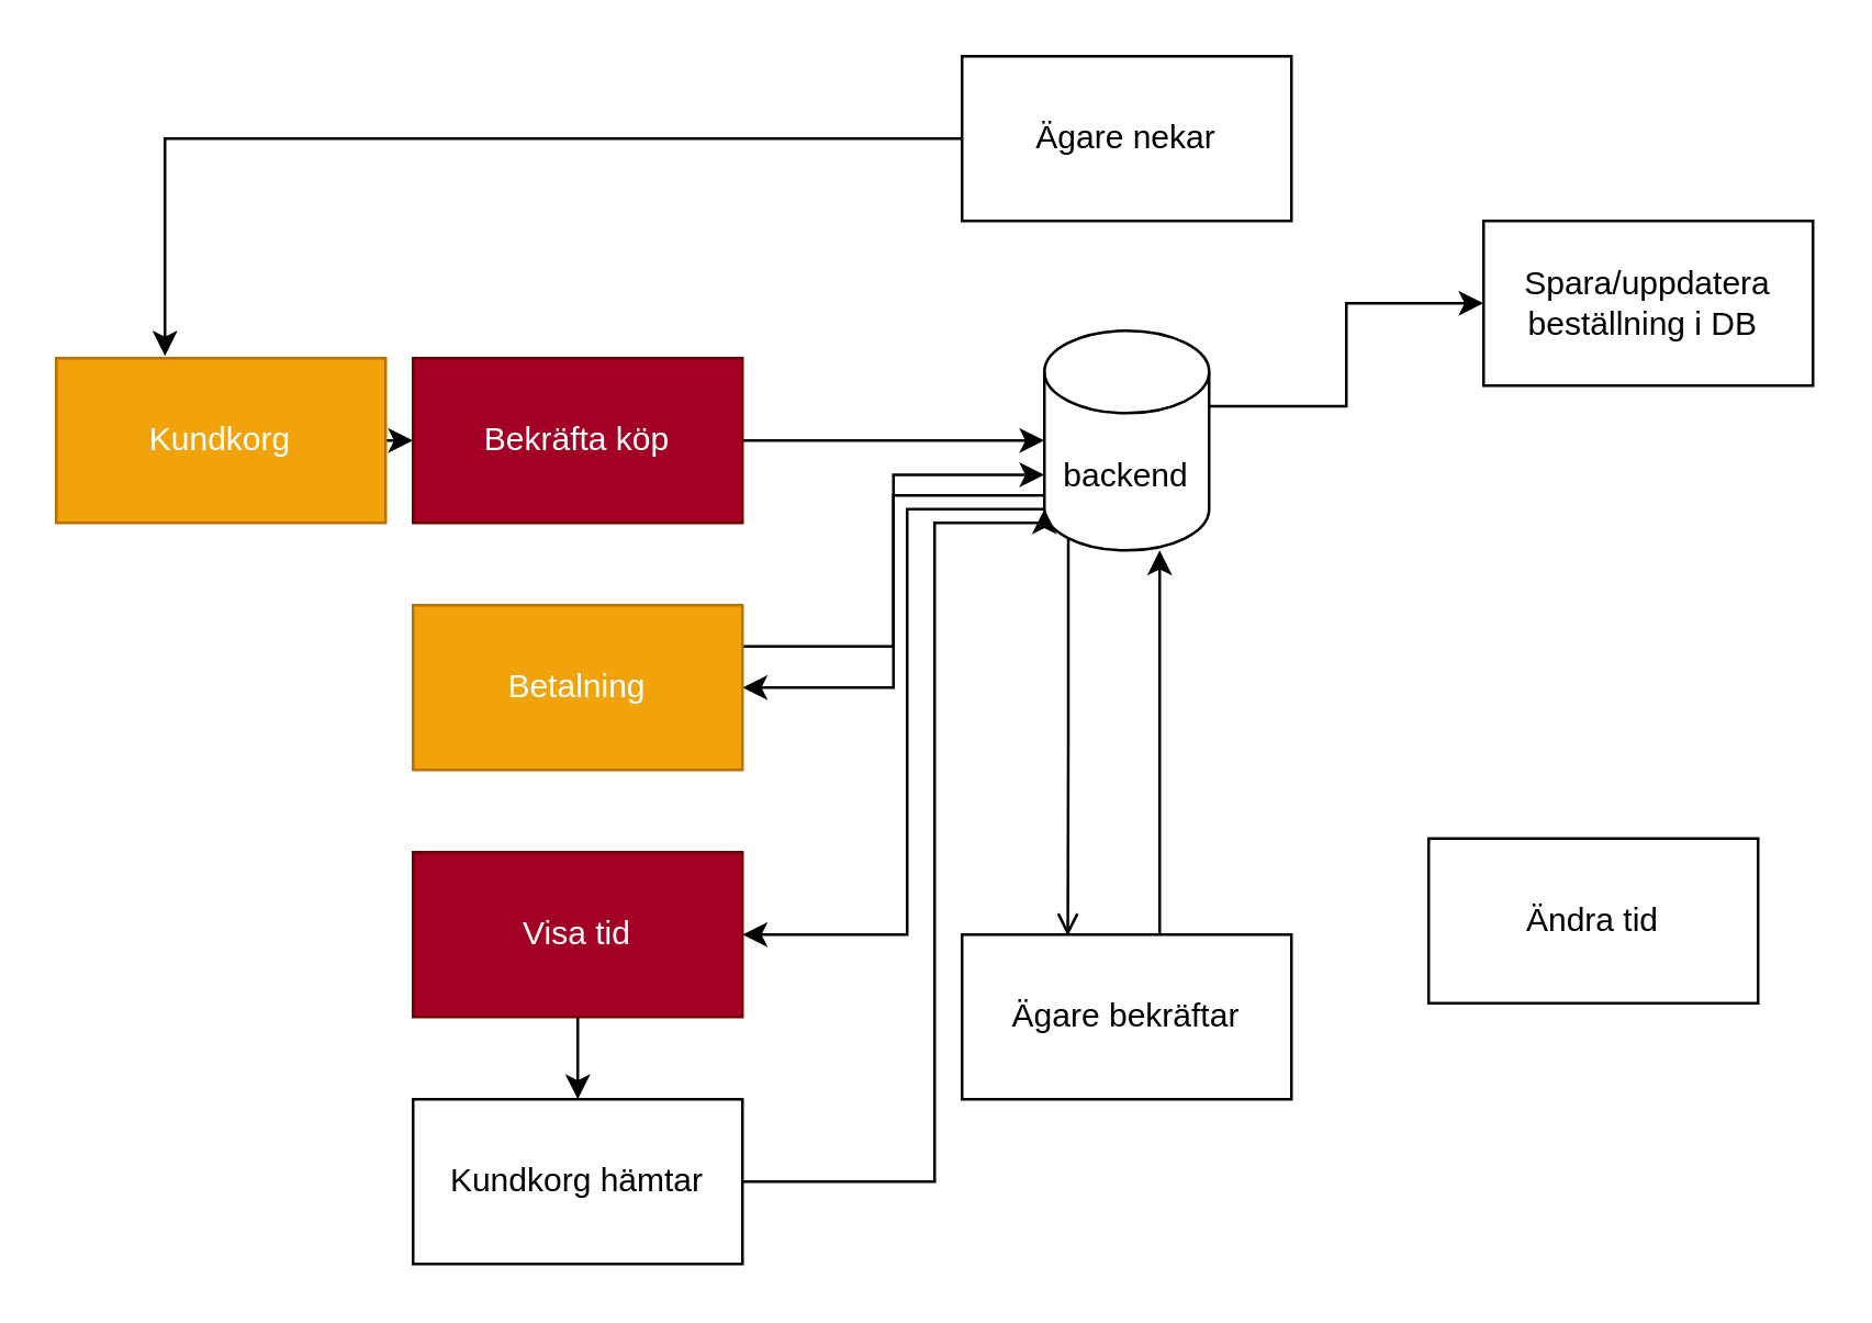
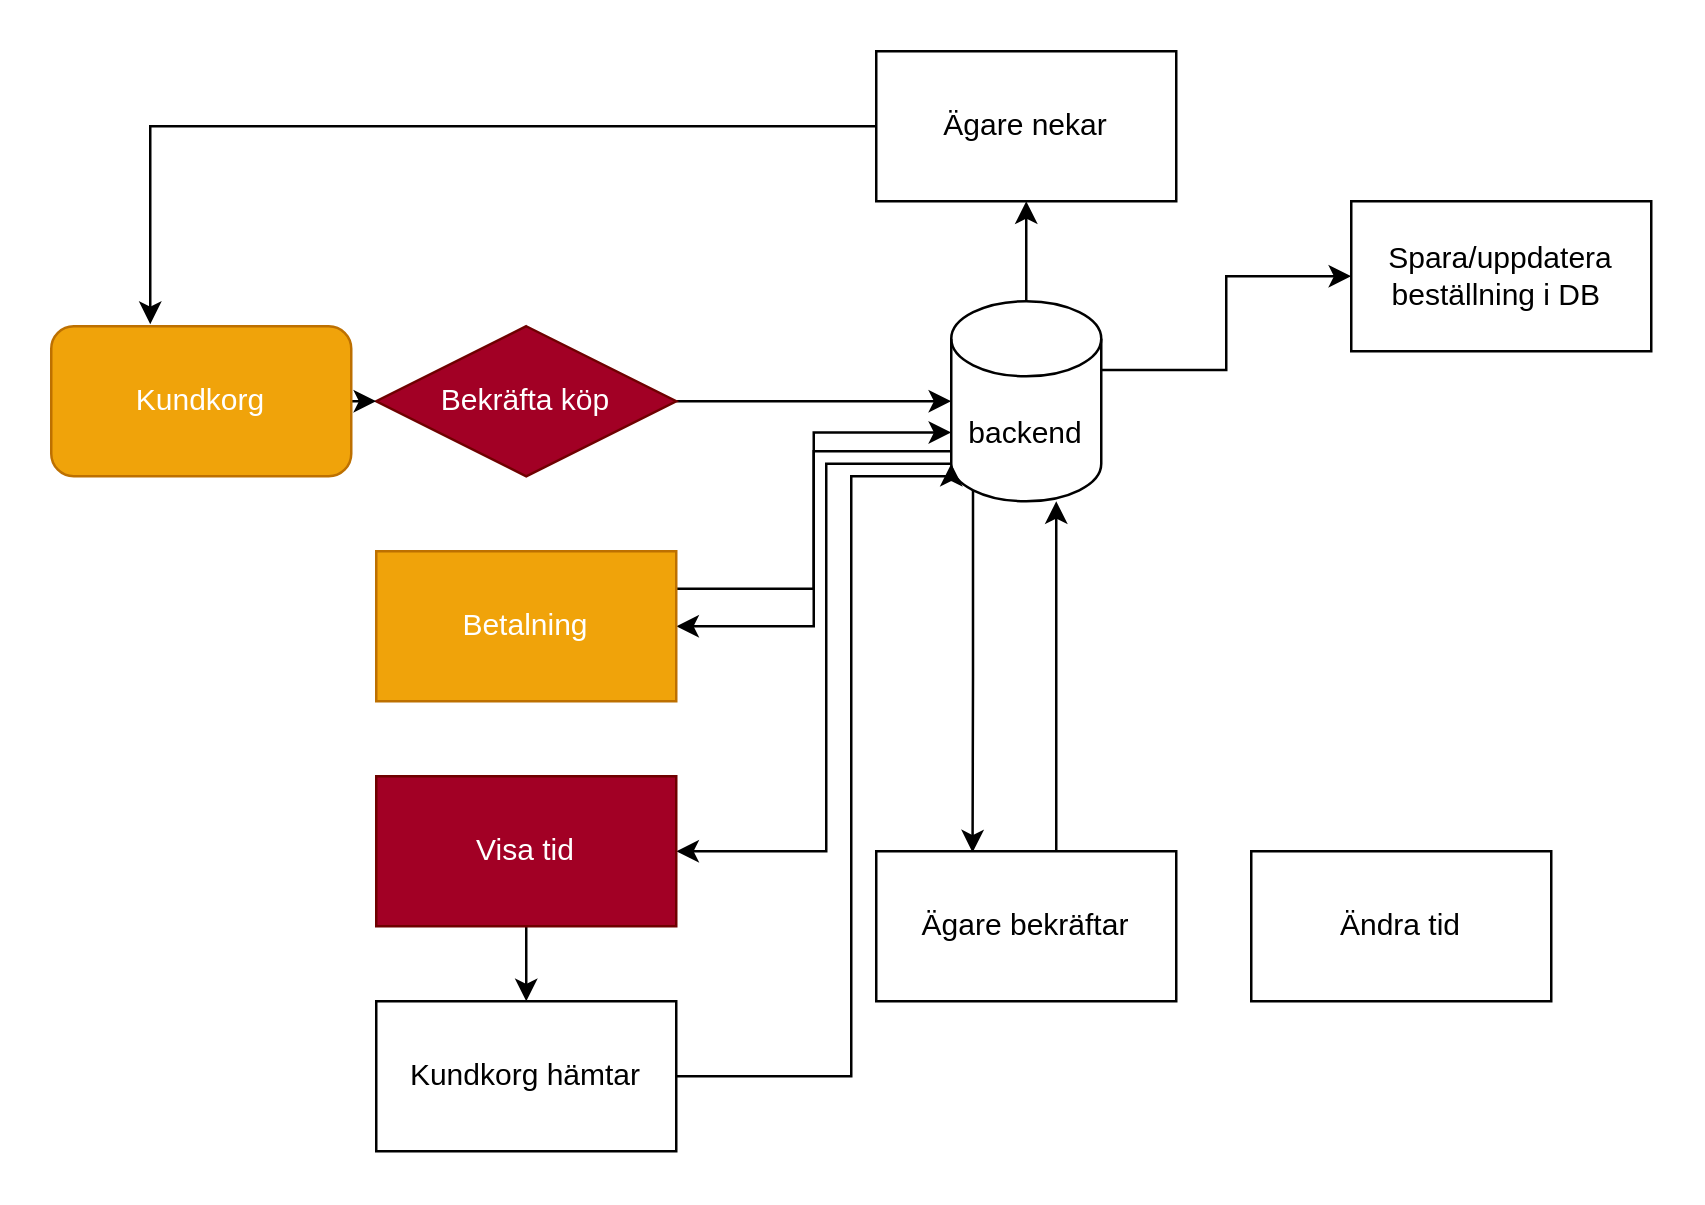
  <mxCell id="0" />
  <mxCell id="1" parent="0" />
  <mxCell id="2" style="edgeStyle=orthogonalEdgeStyle;rounded=0;orthogonalLoop=1;jettySize=auto;html=1;" edge="1" parent="1" source="3"><mxGeometry relative="1" as="geometry"><mxPoint x="380" y="160" as="targetPoint" /></mxGeometry></mxCell>
- <mxCell id="3" value="Bekräfta köp" style="rounded=0;whiteSpace=wrap;html=1;fillColor=#a20025;strokeColor=#6F0000;fontColor=#ffffff;" vertex="1" parent="1"><mxGeometry x="150" y="130" width="120" height="60" as="geometry" /></mxCell>
- <mxCell id="4" style="edgeStyle=orthogonalEdgeStyle;rounded=0;orthogonalLoop=1;jettySize=auto;html=1;exitX=0.145;exitY=1;exitDx=0;exitDy=-4.35;exitPerimeter=0;entryX=0.321;entryY=0.008;entryDx=0;entryDy=0;entryPerimeter=0;endArrow=open;" edge="1" parent="1" source="9" target="11"><mxGeometry relative="1" as="geometry" /></mxCell>
+ <mxCell id="3" value="Bekräfta köp" style="rhombus;whiteSpace=wrap;html=1;fillColor=#a20025;strokeColor=#6F0000;fontColor=#ffffff;" vertex="1" parent="1"><mxGeometry x="150" y="130" width="120" height="60" as="geometry" /></mxCell>
+ <mxCell id="4" style="edgeStyle=orthogonalEdgeStyle;rounded=0;orthogonalLoop=1;jettySize=auto;html=1;exitX=0.145;exitY=1;exitDx=0;exitDy=-4.35;exitPerimeter=0;entryX=0.321;entryY=0.008;entryDx=0;entryDy=0;entryPerimeter=0;" edge="1" parent="1" source="9" target="11"><mxGeometry relative="1" as="geometry" /></mxCell>
  <mxCell id="5" style="edgeStyle=orthogonalEdgeStyle;rounded=0;orthogonalLoop=1;jettySize=auto;html=1;exitX=0;exitY=1;exitDx=0;exitDy=-15;exitPerimeter=0;entryX=1;entryY=0.5;entryDx=0;entryDy=0;" edge="1" parent="1" source="9" target="13"><mxGeometry relative="1" as="geometry"><Array as="points"><mxPoint x="380" y="180" /><mxPoint x="325" y="180" /><mxPoint x="325" y="250" /></Array></mxGeometry></mxCell>
  <mxCell id="6" style="edgeStyle=orthogonalEdgeStyle;rounded=0;orthogonalLoop=1;jettySize=auto;html=1;exitX=0;exitY=1;exitDx=0;exitDy=-15;exitPerimeter=0;entryX=1;entryY=0.5;entryDx=0;entryDy=0;" edge="1" parent="1" source="9" target="15"><mxGeometry relative="1" as="geometry"><Array as="points"><mxPoint x="330" y="185" /><mxPoint x="330" y="340" /></Array></mxGeometry></mxCell>
+ <mxCell id="7" style="edgeStyle=orthogonalEdgeStyle;rounded=0;orthogonalLoop=1;jettySize=auto;html=1;exitX=0.5;exitY=0;exitDx=0;exitDy=0;exitPerimeter=0;entryX=0.5;entryY=1;entryDx=0;entryDy=0;" edge="1" parent="1" source="9" target="18"><mxGeometry relative="1" as="geometry" /></mxCell>
  <mxCell id="8" style="edgeStyle=orthogonalEdgeStyle;rounded=0;orthogonalLoop=1;jettySize=auto;html=1;exitX=1;exitY=0;exitDx=0;exitDy=27.5;exitPerimeter=0;entryX=0;entryY=0.5;entryDx=0;entryDy=0;" edge="1" parent="1" source="9" target="21"><mxGeometry relative="1" as="geometry" /></mxCell>
  <mxCell id="9" value="backend" style="shape=cylinder3;whiteSpace=wrap;html=1;boundedLbl=1;backgroundOutline=1;size=15;" vertex="1" parent="1"><mxGeometry x="380" y="120" width="60" height="80" as="geometry" /></mxCell>
  <mxCell id="10" style="edgeStyle=orthogonalEdgeStyle;rounded=0;orthogonalLoop=1;jettySize=auto;html=1;exitX=0.75;exitY=0;exitDx=0;exitDy=0;" edge="1" parent="1" source="11"><mxGeometry relative="1" as="geometry"><mxPoint x="422" y="200" as="targetPoint" /><Array as="points"><mxPoint x="422" y="340" /></Array></mxGeometry></mxCell>
  <mxCell id="11" value="Ägare bekräftar" style="rounded=0;whiteSpace=wrap;html=1;" vertex="1" parent="1"><mxGeometry x="350" y="340" width="120" height="60" as="geometry" /></mxCell>
  <mxCell id="12" style="edgeStyle=orthogonalEdgeStyle;rounded=0;orthogonalLoop=1;jettySize=auto;html=1;exitX=1;exitY=0.25;exitDx=0;exitDy=0;entryX=0;entryY=0;entryDx=0;entryDy=52.5;entryPerimeter=0;" edge="1" parent="1" source="13" target="9"><mxGeometry relative="1" as="geometry" /></mxCell>
  <mxCell id="13" value="Betalning" style="rounded=0;whiteSpace=wrap;html=1;fillColor=#f0a30a;strokeColor=#BD7000;fontColor=#ffffff;" vertex="1" parent="1"><mxGeometry x="150" y="220" width="120" height="60" as="geometry" /></mxCell>
  <mxCell id="14" style="edgeStyle=orthogonalEdgeStyle;rounded=0;orthogonalLoop=1;jettySize=auto;html=1;exitX=0.5;exitY=1;exitDx=0;exitDy=0;entryX=0.5;entryY=0;entryDx=0;entryDy=0;" edge="1" parent="1" source="15" target="23"><mxGeometry relative="1" as="geometry" /></mxCell>
  <mxCell id="15" value="Visa tid" style="rounded=0;whiteSpace=wrap;html=1;fillColor=#a20025;strokeColor=#6F0000;fontColor=#ffffff;" vertex="1" parent="1"><mxGeometry x="150" y="310" width="120" height="60" as="geometry" /></mxCell>
- <mxCell id="16" value="Ändra tid" style="rounded=0;whiteSpace=wrap;html=1;" vertex="1" parent="1"><mxGeometry x="520" y="305" width="120" height="60" as="geometry" /></mxCell>
+ <mxCell id="16" value="Ändra tid" style="rounded=0;whiteSpace=wrap;html=1;" vertex="1" parent="1"><mxGeometry x="500" y="340" width="120" height="60" as="geometry" /></mxCell>
  <mxCell id="17" style="edgeStyle=orthogonalEdgeStyle;rounded=0;orthogonalLoop=1;jettySize=auto;html=1;exitX=0;exitY=0.5;exitDx=0;exitDy=0;entryX=0.33;entryY=-0.014;entryDx=0;entryDy=0;entryPerimeter=0;" edge="1" parent="1" source="18" target="20"><mxGeometry relative="1" as="geometry"><mxPoint x="60" y="120" as="targetPoint" /></mxGeometry></mxCell>
  <mxCell id="18" value="Ägare nekar" style="rounded=0;whiteSpace=wrap;html=1;" vertex="1" parent="1"><mxGeometry x="350" y="20" width="120" height="60" as="geometry" /></mxCell>
  <mxCell id="19" style="edgeStyle=orthogonalEdgeStyle;rounded=0;orthogonalLoop=1;jettySize=auto;html=1;exitX=1;exitY=0.5;exitDx=0;exitDy=0;entryX=0;entryY=0.5;entryDx=0;entryDy=0;" edge="1" parent="1" source="20" target="3"><mxGeometry relative="1" as="geometry" /></mxCell>
- <mxCell id="20" value="Kundkorg" style="rounded=0;whiteSpace=wrap;html=1;fillColor=#f0a30a;strokeColor=#BD7000;fontColor=#ffffff;" vertex="1" parent="1"><mxGeometry y="130" width="120" height="60" as="geometry" x="20" /></mxCell>
+ <mxCell id="20" value="Kundkorg" style="whiteSpace=wrap;html=1;fillColor=#f0a30a;strokeColor=#BD7000;fontColor=#ffffff;rounded=1;" vertex="1" parent="1"><mxGeometry y="130" width="120" height="60" as="geometry" x="20" /></mxCell>
  <mxCell id="21" value="Spara/uppdatera beställning i DB&amp;nbsp;" style="rounded=0;whiteSpace=wrap;html=1;" vertex="1" parent="1"><mxGeometry x="540" y="80" width="120" height="60" as="geometry" /></mxCell>
  <mxCell id="22" style="edgeStyle=orthogonalEdgeStyle;rounded=0;orthogonalLoop=1;jettySize=auto;html=1;exitX=1;exitY=0.5;exitDx=0;exitDy=0;entryX=0;entryY=1;entryDx=0;entryDy=-15;entryPerimeter=0;" edge="1" parent="1" source="23" target="9"><mxGeometry relative="1" as="geometry"><mxPoint x="340" y="200" as="targetPoint" /><Array as="points"><mxPoint x="340" y="430" /><mxPoint x="340" y="190" /><mxPoint x="380" y="190" /></Array></mxGeometry></mxCell>
  <mxCell id="23" value="Kundkorg hämtar" style="rounded=0;whiteSpace=wrap;html=1;" vertex="1" parent="1"><mxGeometry x="150" y="400" width="120" height="60" as="geometry" /></mxCell>
